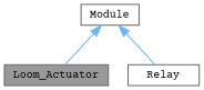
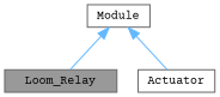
  digraph {
    fontname="Courier Prime"
    node [color=gray40 fillcolor=white fontname="Courier Prime" fontsize=10 shape=box style=filled]
    edge [color=steelblue1 dir=back fontname="Courier Prime" fontsize=10 labelfontname=Helvetica labelfontsize=10 style=solid]
-   n1 [fillcolor=grey60 fontcolor=black height=0.2 label=Loom_Actuator width=0.4]
-   n2 [height=0.2 label=Relay width=0.4]
+   n1 [fillcolor=grey60 fontcolor=black height=0.2 label=Loom_Relay width=0.4]
+   n2 [height=0.2 label=Actuator width=0.4]
    n3 [height=0.2 label=Module width=0.4]
    n3 -> n1
    n3 -> n2
  }
